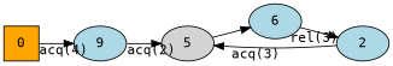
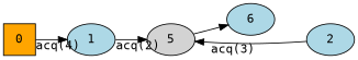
  digraph {
    fontname="DejaVu Sans Mono"
    rankdir=LR
    node [fillcolor=lightblue fontname="DejaVu Sans Mono" style=filled]
    edge [fontname="DejaVu Sans Mono"]
    0 [fillcolor=orange shape=square]
-   1 [label=9]
+   1
    5 [fillcolor=lightgrey]
    2
    6
    0 -> 1 [xlabel="acq(4)"]
    1 -> 5 [xlabel="acq(2)"]
    5 -> 6
    2 -> 5 [xlabel="acq(3)"]
-   6 -> 2 [xlabel="rel(3)"]
  }
